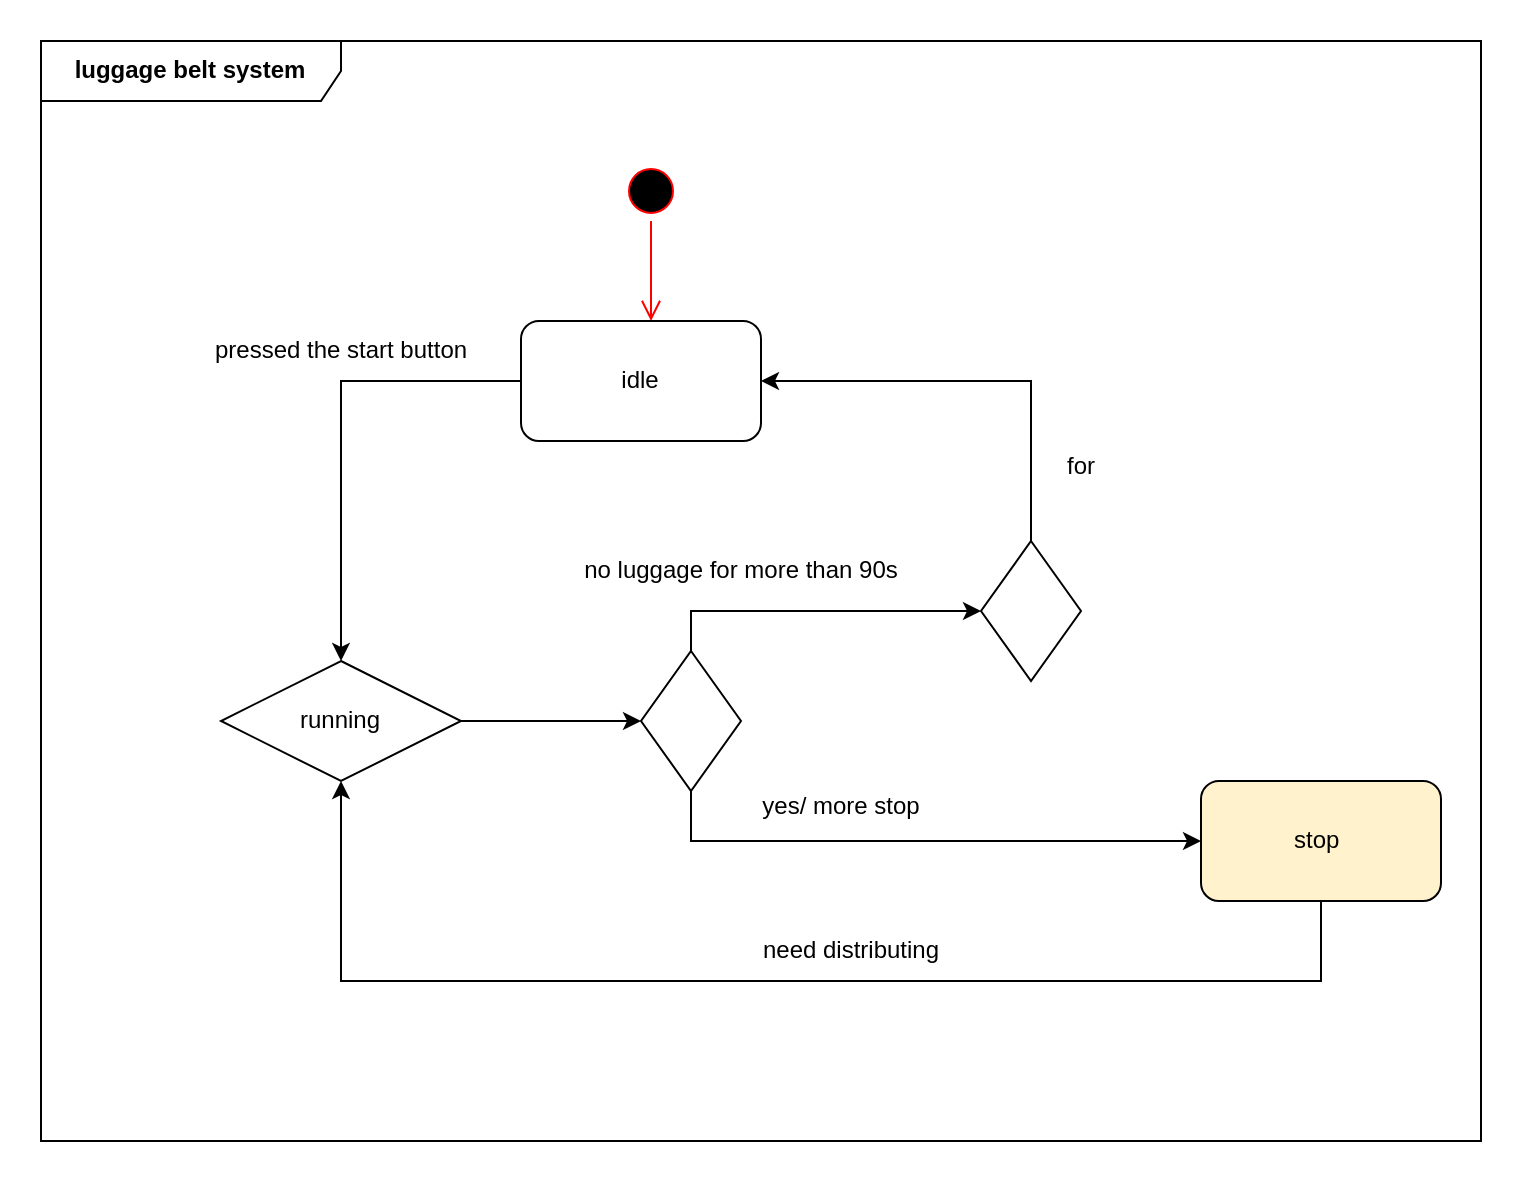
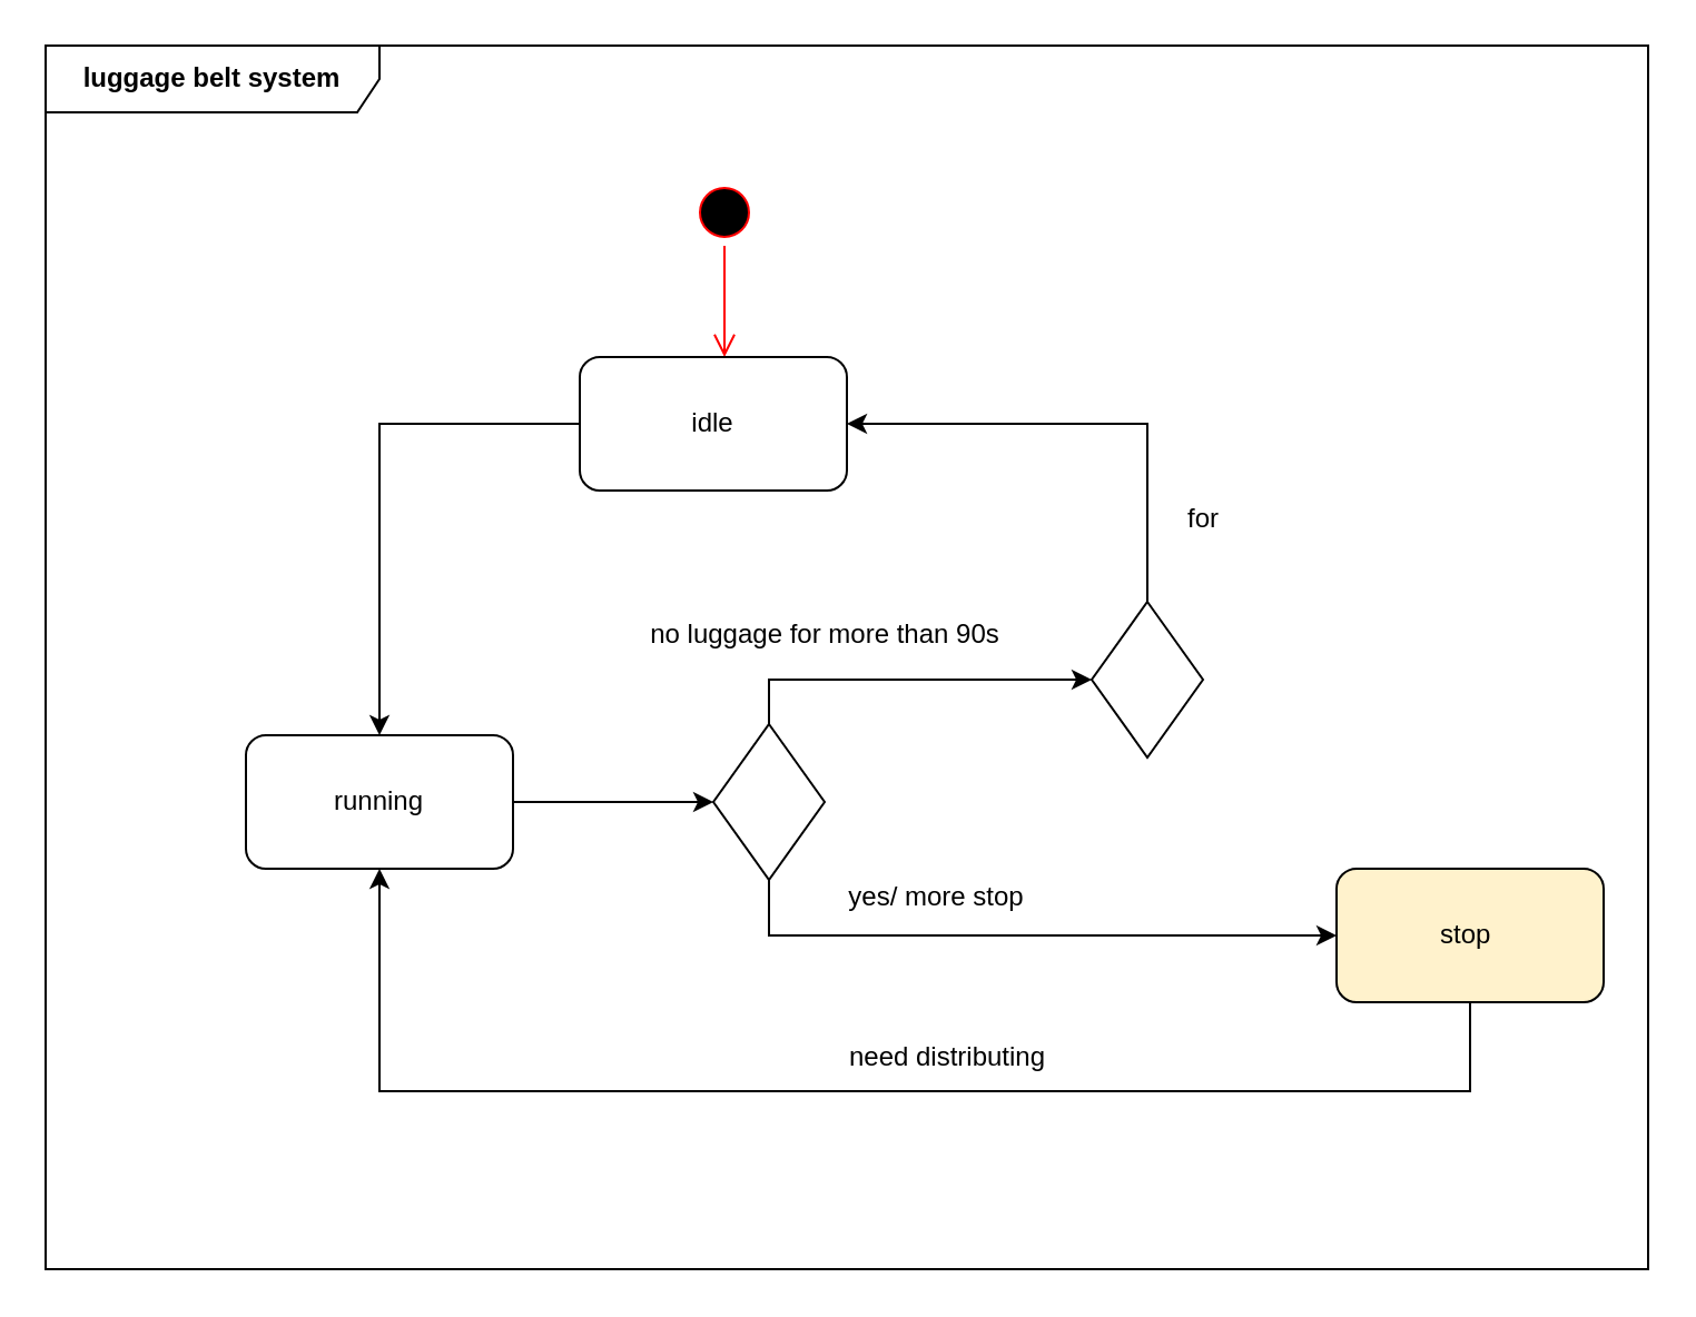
  <mxCell id="0" />
  <mxCell id="1" parent="0" />
  <mxCell id="2" value="&lt;div class=&quot;lake-content&quot;&gt;&lt;strong&gt;&lt;span style=&quot;&quot; class=&quot;ne-text&quot;&gt;luggage belt system&lt;/span&gt;&lt;/strong&gt;&lt;/div&gt;" style="shape=umlFrame;whiteSpace=wrap;html=1;pointerEvents=0;fontColor=default;width=150;height=30;" vertex="1" parent="1"><mxGeometry x="20" y="20" width="720" height="550" as="geometry" /></mxCell>
  <mxCell id="3" value="" style="ellipse;html=1;shape=startState;fillColor=#000000;strokeColor=#ff0000;" vertex="1" parent="1"><mxGeometry x="310" y="80" width="30" height="30" as="geometry" /></mxCell>
  <mxCell id="4" value="" style="edgeStyle=orthogonalEdgeStyle;html=1;verticalAlign=bottom;endArrow=open;endSize=8;strokeColor=#ff0000;rounded=0;" edge="1" source="3" parent="1"><mxGeometry relative="1" as="geometry"><mxPoint x="325" y="160" as="targetPoint" /></mxGeometry></mxCell>
  <mxCell id="5" value="" style="edgeStyle=orthogonalEdgeStyle;rounded=0;orthogonalLoop=1;jettySize=auto;html=1;" edge="1" parent="1" source="6" target="8"><mxGeometry relative="1" as="geometry" /></mxCell>
  <mxCell id="6" value="idle" style="rounded=1;whiteSpace=wrap;html=1;" vertex="1" parent="1"><mxGeometry x="260" y="160" width="120" height="60" as="geometry" /></mxCell>
  <mxCell id="7" style="edgeStyle=orthogonalEdgeStyle;rounded=0;orthogonalLoop=1;jettySize=auto;html=1;exitX=1;exitY=0.5;exitDx=0;exitDy=0;entryX=0;entryY=0.5;entryDx=0;entryDy=0;" edge="1" parent="1" source="8" target="16"><mxGeometry relative="1" as="geometry" /></mxCell>
- <mxCell id="8" value="running" style="rhombus;whiteSpace=wrap;html=1;" vertex="1" parent="1"><mxGeometry x="110" y="330" width="120" height="60" as="geometry" /></mxCell>
- <mxCell id="9" value="&lt;div class=&quot;lake-content&quot;&gt;&lt;span class=&quot;ne-text&quot; style=&quot;&quot;&gt;pressed the start button&lt;/span&gt;&lt;/div&gt;" style="text;html=1;align=center;verticalAlign=middle;resizable=0;points=[];autosize=1;strokeColor=none;fillColor=none;fontColor=default;" vertex="1" parent="1"><mxGeometry x="95" y="160" width="150" height="30" as="geometry" /></mxCell>
+ <mxCell id="8" value="running" style="whiteSpace=wrap;html=1;rounded=1;" vertex="1" parent="1"><mxGeometry x="110" y="330" width="120" height="60" as="geometry" /></mxCell>
  <mxCell id="10" style="edgeStyle=orthogonalEdgeStyle;rounded=0;orthogonalLoop=1;jettySize=auto;html=1;entryX=0.5;entryY=1;entryDx=0;entryDy=0;exitX=0.5;exitY=1;exitDx=0;exitDy=0;" edge="1" parent="1" source="11" target="8"><mxGeometry relative="1" as="geometry"><Array as="points"><mxPoint x="660" y="490" /><mxPoint x="170" y="490" /></Array></mxGeometry></mxCell>
  <mxCell id="11" value="stop&amp;nbsp;" style="whiteSpace=wrap;html=1;rounded=1;fillColor=#fff2cc;" vertex="1" parent="1"><mxGeometry x="600" y="390" width="120" height="60" as="geometry" /></mxCell>
  <mxCell id="12" value="&lt;span style=&quot;color: rgba(0, 0, 0, 0); font-family: monospace; font-size: 0px; text-align: start;&quot;&gt;%3CmxGraphModel%3E%3Croot%3E%3CmxCell%20id%3D%220%22%2F%3E%3CmxCell%20id%3D%221%22%20parent%3D%220%22%2F%3E%3CmxCell%20id%3D%222%22%20value%3D%22need%20distributing%22%20style%3D%22text%3Bhtml%3D1%3Balign%3Dcenter%3BverticalAlign%3Dmiddle%3Bresizable%3D0%3Bpoints%3D%5B%5D%3Bautosize%3D1%3BstrokeColor%3Dnone%3BfillColor%3Dnone%3B%22%20vertex%3D%221%22%20parent%3D%221%22%3E%3CmxGeometry%20x%3D%22170%22%20y%3D%22290%22%20width%3D%22110%22%20height%3D%2230%22%20as%3D%22geometry%22%2F%3E%3C%2FmxCell%3E%3C%2Froot%3E%3C%2FmxGraphModel%3E&lt;/span&gt;" style="text;html=1;align=center;verticalAlign=middle;resizable=0;points=[];autosize=1;strokeColor=none;fillColor=none;" vertex="1" parent="1"><mxGeometry x="360" y="458" width="20" height="30" as="geometry" /></mxCell>
  <mxCell id="13" value="need distributing" style="text;html=1;align=center;verticalAlign=middle;resizable=0;points=[];autosize=1;strokeColor=none;fillColor=none;" vertex="1" parent="1"><mxGeometry x="370" y="460" width="110" height="30" as="geometry" /></mxCell>
  <mxCell id="14" value="" style="edgeStyle=orthogonalEdgeStyle;rounded=0;orthogonalLoop=1;jettySize=auto;html=1;exitX=0.5;exitY=0;exitDx=0;exitDy=0;" edge="1" parent="1" source="16" target="18"><mxGeometry relative="1" as="geometry" /></mxCell>
  <mxCell id="15" style="edgeStyle=orthogonalEdgeStyle;rounded=0;orthogonalLoop=1;jettySize=auto;html=1;exitX=0.5;exitY=1;exitDx=0;exitDy=0;entryX=0;entryY=0.5;entryDx=0;entryDy=0;" edge="1" parent="1" source="16" target="11"><mxGeometry relative="1" as="geometry" /></mxCell>
  <mxCell id="16" value="" style="rhombus;whiteSpace=wrap;html=1;" vertex="1" parent="1"><mxGeometry x="320" y="325" width="50" height="70" as="geometry" /></mxCell>
  <mxCell id="17" style="edgeStyle=orthogonalEdgeStyle;rounded=0;orthogonalLoop=1;jettySize=auto;html=1;exitX=0.5;exitY=0;exitDx=0;exitDy=0;entryX=1;entryY=0.5;entryDx=0;entryDy=0;" edge="1" parent="1" source="18" target="6"><mxGeometry relative="1" as="geometry" /></mxCell>
  <mxCell id="18" value="" style="rhombus;whiteSpace=wrap;html=1;" vertex="1" parent="1"><mxGeometry x="490" y="270" width="50" height="70" as="geometry" /></mxCell>
  <mxCell id="19" value="yes/ more stop" style="text;html=1;align=center;verticalAlign=middle;resizable=0;points=[];autosize=1;strokeColor=none;fillColor=none;" vertex="1" parent="1"><mxGeometry x="370" y="388" width="100" height="30" as="geometry" /></mxCell>
  <mxCell id="20" value="&lt;div class=&quot;lake-content&quot;&gt;&lt;span style=&quot;&quot; class=&quot;ne-text&quot;&gt;no luggage for more than 90s&lt;/span&gt;&lt;/div&gt;" style="text;html=1;align=center;verticalAlign=middle;resizable=0;points=[];autosize=1;strokeColor=none;fillColor=none;fontColor=default;" vertex="1" parent="1"><mxGeometry x="280" y="270" width="180" height="30" as="geometry" /></mxCell>
  <mxCell id="21" value="for" style="text;html=1;align=center;verticalAlign=middle;resizable=0;points=[];autosize=1;strokeColor=none;fillColor=none;" vertex="1" parent="1"><mxGeometry x="520" y="218" width="40" height="30" as="geometry" /></mxCell>
